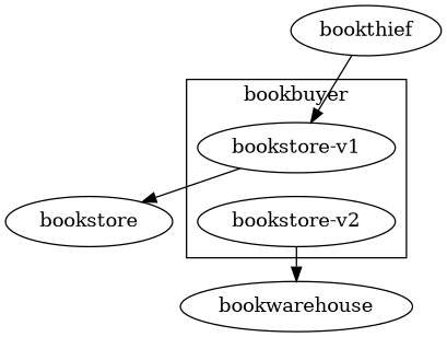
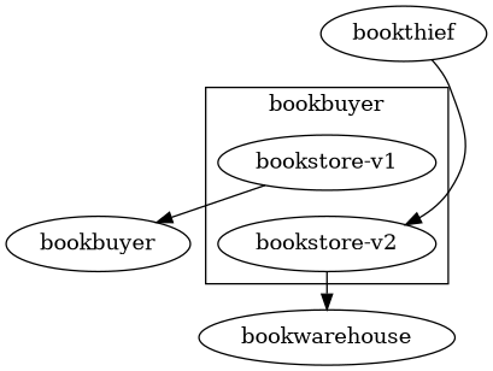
  digraph {
    compound=true
    ranksep=0
    edge [minlen=2]
    n1 [label="bookstore-v1"]
    n2 [label="bookstore-v2"]
-   bookbuyer [label=bookstore]
+   bookbuyer
    bookwarehouse
    bookthief
    subgraph cluster_1 {
      label=bookbuyer
      n1
      n2
    }
    n1 -> n2 [style=invis]
    n1 -> bookbuyer
    n2 -> bookwarehouse
-   bookthief -> n1
+   bookthief -> n2
  }
